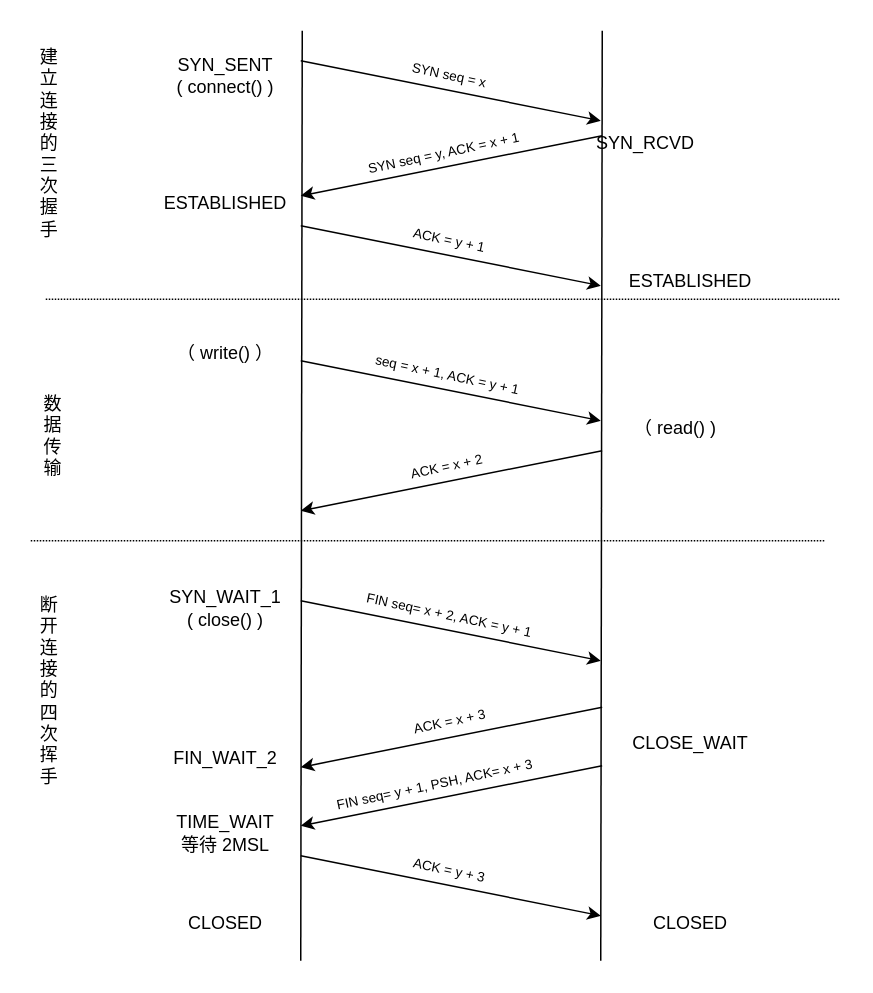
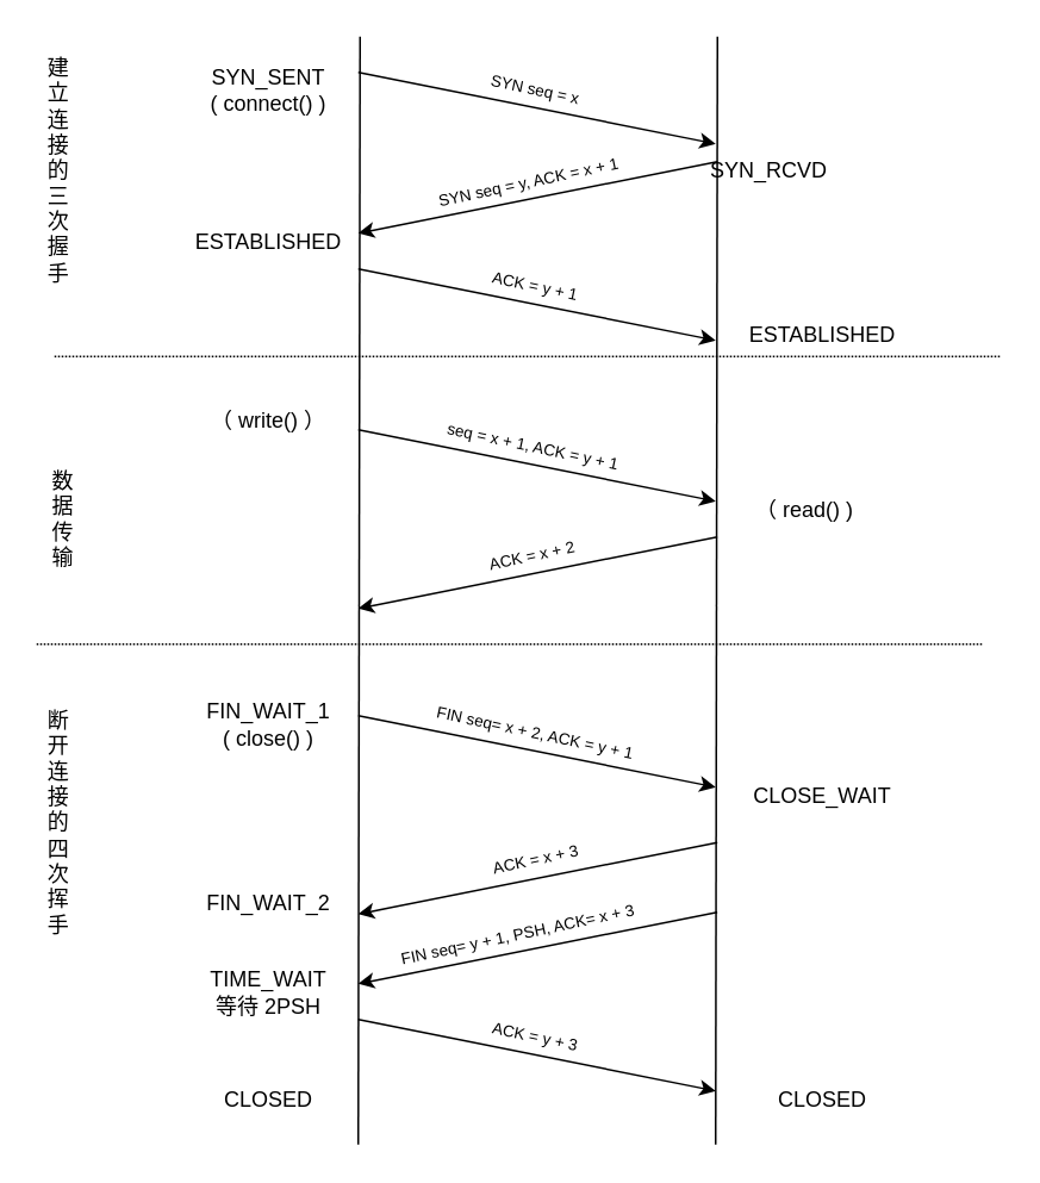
  <mxCell id="0" />
  <mxCell id="1" parent="0" />
  <mxCell id="2" value="" style="edgeStyle=orthogonalEdgeStyle;rounded=0;orthogonalLoop=1;jettySize=auto;html=1;" parent="1" edge="1"><mxGeometry relative="1" as="geometry"><mxPoint x="30" y="200" as="sourcePoint" /><mxPoint x="30" y="200" as="targetPoint" /></mxGeometry></mxCell>
  <mxCell id="3" value="" style="endArrow=none;html=1;rounded=0;" edge="1" parent="1"><mxGeometry width="50" height="50" relative="1" as="geometry"><mxPoint x="200" y="640" as="sourcePoint" /><mxPoint x="201" y="20" as="targetPoint" /></mxGeometry></mxCell>
  <mxCell id="4" value="" style="endArrow=none;html=1;rounded=0;" edge="1" parent="1"><mxGeometry width="50" height="50" relative="1" as="geometry"><mxPoint x="400" y="640" as="sourcePoint" /><mxPoint x="401" y="20" as="targetPoint" /></mxGeometry></mxCell>
  <mxCell id="5" value="SYN_SENT&lt;br&gt;( connect() )" style="text;html=1;align=center;verticalAlign=middle;whiteSpace=wrap;rounded=0;" vertex="1" parent="1"><mxGeometry x="110" y="35" width="80" height="30" as="geometry" /></mxCell>
  <mxCell id="6" value="" style="endArrow=classic;html=1;rounded=0;" edge="1" parent="1"><mxGeometry width="50" height="50" relative="1" as="geometry"><mxPoint x="200" y="240" as="sourcePoint" /><mxPoint x="400" y="280" as="targetPoint" /></mxGeometry></mxCell>
  <mxCell id="7" value="&lt;font style=&quot;font-size: 9px;&quot;&gt;seq = x + 1, ACK = y + 1&amp;nbsp;&lt;/font&gt;" style="edgeLabel;html=1;align=center;verticalAlign=middle;resizable=0;points=[];rotation=12;" vertex="1" connectable="0" parent="6"><mxGeometry x="0.087" y="-2" relative="1" as="geometry"><mxPoint x="-10" y="-15" as="offset" /></mxGeometry></mxCell>
  <mxCell id="8" value="" style="endArrow=classic;html=1;rounded=0;exitX=0;exitY=0;exitDx=0;exitDy=0;" edge="1" parent="1"><mxGeometry width="50" height="50" relative="1" as="geometry"><mxPoint x="400.952" y="90" as="sourcePoint" /><mxPoint x="200" y="130" as="targetPoint" /></mxGeometry></mxCell>
  <mxCell id="9" value="&lt;font style=&quot;font-size: 9px;&quot;&gt;SYN seq = y, ACK = x + 1&lt;/font&gt;" style="edgeLabel;html=1;align=center;verticalAlign=middle;resizable=0;points=[];rotation=348;" vertex="1" connectable="0" parent="8"><mxGeometry x="-0.113" y="1" relative="1" as="geometry"><mxPoint x="-17" y="-8" as="offset" /></mxGeometry></mxCell>
  <mxCell id="10" value="SYN_RCVD" style="text;html=1;align=center;verticalAlign=middle;whiteSpace=wrap;rounded=0;" vertex="1" parent="1"><mxGeometry x="395" y="80" width="70" height="30" as="geometry" /></mxCell>
  <mxCell id="11" value="ESTABLISHED" style="text;html=1;align=center;verticalAlign=middle;whiteSpace=wrap;rounded=0;" vertex="1" parent="1"><mxGeometry x="110" y="120" width="80" height="30" as="geometry" /></mxCell>
  <mxCell id="12" value="ESTABLISHED" style="text;html=1;align=center;verticalAlign=middle;whiteSpace=wrap;rounded=0;" vertex="1" parent="1"><mxGeometry x="420" y="172" width="80" height="30" as="geometry" /></mxCell>
  <mxCell id="13" value="" style="endArrow=classic;html=1;rounded=0;" edge="1" parent="1"><mxGeometry width="50" height="50" relative="1" as="geometry"><mxPoint x="200" y="150" as="sourcePoint" /><mxPoint x="400" y="190" as="targetPoint" /></mxGeometry></mxCell>
  <mxCell id="14" value="&lt;font style=&quot;font-size: 9px;&quot;&gt;ACK = y + 1&lt;/font&gt;" style="edgeLabel;html=1;align=center;verticalAlign=middle;resizable=0;points=[];rotation=12;" vertex="1" connectable="0" parent="13"><mxGeometry x="0.087" y="-2" relative="1" as="geometry"><mxPoint x="-10" y="-15" as="offset" /></mxGeometry></mxCell>
  <mxCell id="15" value="建立连接的三次握手" style="text;html=1;align=center;verticalAlign=middle;whiteSpace=wrap;rounded=0;flipV=0;flipH=1;direction=south;" vertex="1" parent="1"><mxGeometry x="30" y="35" width="5" height="120" as="geometry" /></mxCell>
  <mxCell id="16" value="" style="endArrow=none;html=1;rounded=0;dashed=1;dashPattern=1 1;" edge="1" parent="1"><mxGeometry width="50" height="50" relative="1" as="geometry"><mxPoint x="30" y="199" as="sourcePoint" /><mxPoint x="560" y="199" as="targetPoint" /></mxGeometry></mxCell>
  <mxCell id="17" value="数据传输" style="text;html=1;align=center;verticalAlign=middle;whiteSpace=wrap;rounded=0;flipV=0;flipH=1;direction=south;" vertex="1" parent="1"><mxGeometry x="30" y="230" width="10" height="120" as="geometry" /></mxCell>
  <mxCell id="18" value="" style="endArrow=none;html=1;rounded=0;dashed=1;dashPattern=1 1;" edge="1" parent="1"><mxGeometry width="50" height="50" relative="1" as="geometry"><mxPoint x="20" y="360" as="sourcePoint" /><mxPoint x="550" y="360" as="targetPoint" /></mxGeometry></mxCell>
  <mxCell id="19" value="" style="endArrow=classic;html=1;rounded=0;" edge="1" parent="1"><mxGeometry width="50" height="50" relative="1" as="geometry"><mxPoint x="200" y="40" as="sourcePoint" /><mxPoint x="400" y="80" as="targetPoint" /></mxGeometry></mxCell>
  <mxCell id="20" value="&lt;font style=&quot;font-size: 9px;&quot;&gt;SYN seq = x&lt;/font&gt;" style="edgeLabel;html=1;align=center;verticalAlign=middle;resizable=0;points=[];rotation=12;" vertex="1" connectable="0" parent="19"><mxGeometry x="0.087" y="-2" relative="1" as="geometry"><mxPoint x="-10" y="-15" as="offset" /></mxGeometry></mxCell>
  <mxCell id="21" value="" style="endArrow=classic;html=1;rounded=0;exitX=0;exitY=0;exitDx=0;exitDy=0;" edge="1" parent="1"><mxGeometry width="50" height="50" relative="1" as="geometry"><mxPoint x="400.952" y="300" as="sourcePoint" /><mxPoint x="200" y="340" as="targetPoint" /></mxGeometry></mxCell>
  <mxCell id="22" value="&lt;font style=&quot;font-size: 9px;&quot;&gt;ACK = x + 2&lt;/font&gt;" style="edgeLabel;html=1;align=center;verticalAlign=middle;resizable=0;points=[];rotation=348;" vertex="1" connectable="0" parent="21"><mxGeometry x="-0.113" y="1" relative="1" as="geometry"><mxPoint x="-15" y="-9" as="offset" /></mxGeometry></mxCell>
  <mxCell id="23" value="（ write() ）" style="text;html=1;align=center;verticalAlign=middle;whiteSpace=wrap;rounded=0;" vertex="1" parent="1"><mxGeometry x="110" y="220" width="80" height="30" as="geometry" /></mxCell>
  <mxCell id="24" value="（ read() )" style="text;html=1;align=center;verticalAlign=middle;whiteSpace=wrap;rounded=0;" vertex="1" parent="1"><mxGeometry x="410" y="270" width="80" height="30" as="geometry" /></mxCell>
  <mxCell id="25" value="断开连接的四次挥手" style="text;html=1;align=center;verticalAlign=middle;whiteSpace=wrap;rounded=0;flipV=0;flipH=1;direction=south;" vertex="1" parent="1"><mxGeometry x="30" y="400" width="5" height="120" as="geometry" /></mxCell>
- <mxCell id="26" value="SYN_WAIT_1&lt;br&gt;( close() )" style="text;html=1;align=center;verticalAlign=middle;whiteSpace=wrap;rounded=0;" vertex="1" parent="1"><mxGeometry x="110" y="390" width="80" height="30" as="geometry" /></mxCell>
+ <mxCell id="26" value="FIN_WAIT_1&lt;br&gt;( close() )" style="text;html=1;align=center;verticalAlign=middle;whiteSpace=wrap;rounded=0;" vertex="1" parent="1"><mxGeometry x="110" y="390" width="80" height="30" as="geometry" /></mxCell>
  <mxCell id="27" value="" style="endArrow=classic;html=1;rounded=0;" edge="1" parent="1"><mxGeometry width="50" height="50" relative="1" as="geometry"><mxPoint x="200" y="400" as="sourcePoint" /><mxPoint x="400" y="440" as="targetPoint" /></mxGeometry></mxCell>
  <mxCell id="28" value="&lt;font style=&quot;font-size: 9px;&quot;&gt;FIN seq= x + 2, ACK = y + 1&lt;/font&gt;" style="edgeLabel;html=1;align=center;verticalAlign=middle;resizable=0;points=[];rotation=12;" vertex="1" connectable="0" parent="27"><mxGeometry x="0.087" y="-2" relative="1" as="geometry"><mxPoint x="-10" y="-15" as="offset" /></mxGeometry></mxCell>
  <mxCell id="29" value="" style="endArrow=classic;html=1;rounded=0;exitX=0;exitY=0;exitDx=0;exitDy=0;" edge="1" parent="1"><mxGeometry width="50" height="50" relative="1" as="geometry"><mxPoint x="400.952" y="471" as="sourcePoint" /><mxPoint x="200" y="511" as="targetPoint" /></mxGeometry></mxCell>
  <mxCell id="30" value="&lt;font style=&quot;font-size: 9px;&quot;&gt;ACK = x + 3&lt;/font&gt;" style="edgeLabel;html=1;align=center;verticalAlign=middle;resizable=0;points=[];rotation=348;" vertex="1" connectable="0" parent="29"><mxGeometry x="-0.113" y="1" relative="1" as="geometry"><mxPoint x="-13" y="-10" as="offset" /></mxGeometry></mxCell>
- <mxCell id="31" value="CLOSE_WAIT" style="text;html=1;align=center;verticalAlign=middle;whiteSpace=wrap;rounded=0;" vertex="1" parent="1"><mxGeometry x="420" y="480" width="80" height="30" as="geometry" /></mxCell>
+ <mxCell id="31" value="CLOSE_WAIT" style="text;html=1;align=center;verticalAlign=middle;whiteSpace=wrap;rounded=0;" vertex="1" parent="1"><mxGeometry x="420" y="430" width="80" height="30" as="geometry" /></mxCell>
  <mxCell id="32" value="FIN_WAIT_2" style="text;html=1;align=center;verticalAlign=middle;whiteSpace=wrap;rounded=0;" vertex="1" parent="1"><mxGeometry x="110" y="490" width="80" height="30" as="geometry" /></mxCell>
  <mxCell id="33" value="" style="endArrow=classic;html=1;rounded=0;exitX=0;exitY=0;exitDx=0;exitDy=0;" edge="1" parent="1"><mxGeometry width="50" height="50" relative="1" as="geometry"><mxPoint x="400.952" y="510" as="sourcePoint" /><mxPoint x="200" y="550" as="targetPoint" /></mxGeometry></mxCell>
  <mxCell id="34" value="&lt;font style=&quot;font-size: 9px;&quot;&gt;FIN seq= y + 1, PSH, ACK= x + 3&lt;/font&gt;" style="edgeLabel;html=1;align=center;verticalAlign=middle;resizable=0;points=[];rotation=348;" vertex="1" connectable="0" parent="33"><mxGeometry x="-0.113" y="1" relative="1" as="geometry"><mxPoint x="-23" y="-7" as="offset" /></mxGeometry></mxCell>
- <mxCell id="35" value="TIME_WAIT&lt;br&gt;等待 2MSL" style="text;html=1;align=center;verticalAlign=middle;whiteSpace=wrap;rounded=0;" vertex="1" parent="1"><mxGeometry x="110" y="540" width="80" height="30" as="geometry" /></mxCell>
+ <mxCell id="35" value="TIME_WAIT&lt;br&gt;等待 2PSH" style="text;html=1;align=center;verticalAlign=middle;whiteSpace=wrap;rounded=0;" vertex="1" parent="1"><mxGeometry x="110" y="540" width="80" height="30" as="geometry" /></mxCell>
  <mxCell id="36" value="" style="endArrow=classic;html=1;rounded=0;" edge="1" parent="1"><mxGeometry width="50" height="50" relative="1" as="geometry"><mxPoint x="200" y="570" as="sourcePoint" /><mxPoint x="400" y="610" as="targetPoint" /></mxGeometry></mxCell>
  <mxCell id="37" value="&lt;font style=&quot;font-size: 9px;&quot;&gt;ACK = y + 3&lt;/font&gt;" style="edgeLabel;html=1;align=center;verticalAlign=middle;resizable=0;points=[];rotation=12;" vertex="1" connectable="0" parent="36"><mxGeometry x="0.087" y="-2" relative="1" as="geometry"><mxPoint x="-10" y="-15" as="offset" /></mxGeometry></mxCell>
  <mxCell id="38" value="CLOSED" style="text;html=1;align=center;verticalAlign=middle;whiteSpace=wrap;rounded=0;" vertex="1" parent="1"><mxGeometry x="420" y="600" width="80" height="30" as="geometry" /></mxCell>
  <mxCell id="39" value="CLOSED" style="text;html=1;align=center;verticalAlign=middle;whiteSpace=wrap;rounded=0;" vertex="1" parent="1"><mxGeometry x="110" y="600" width="80" height="30" as="geometry" /></mxCell>
